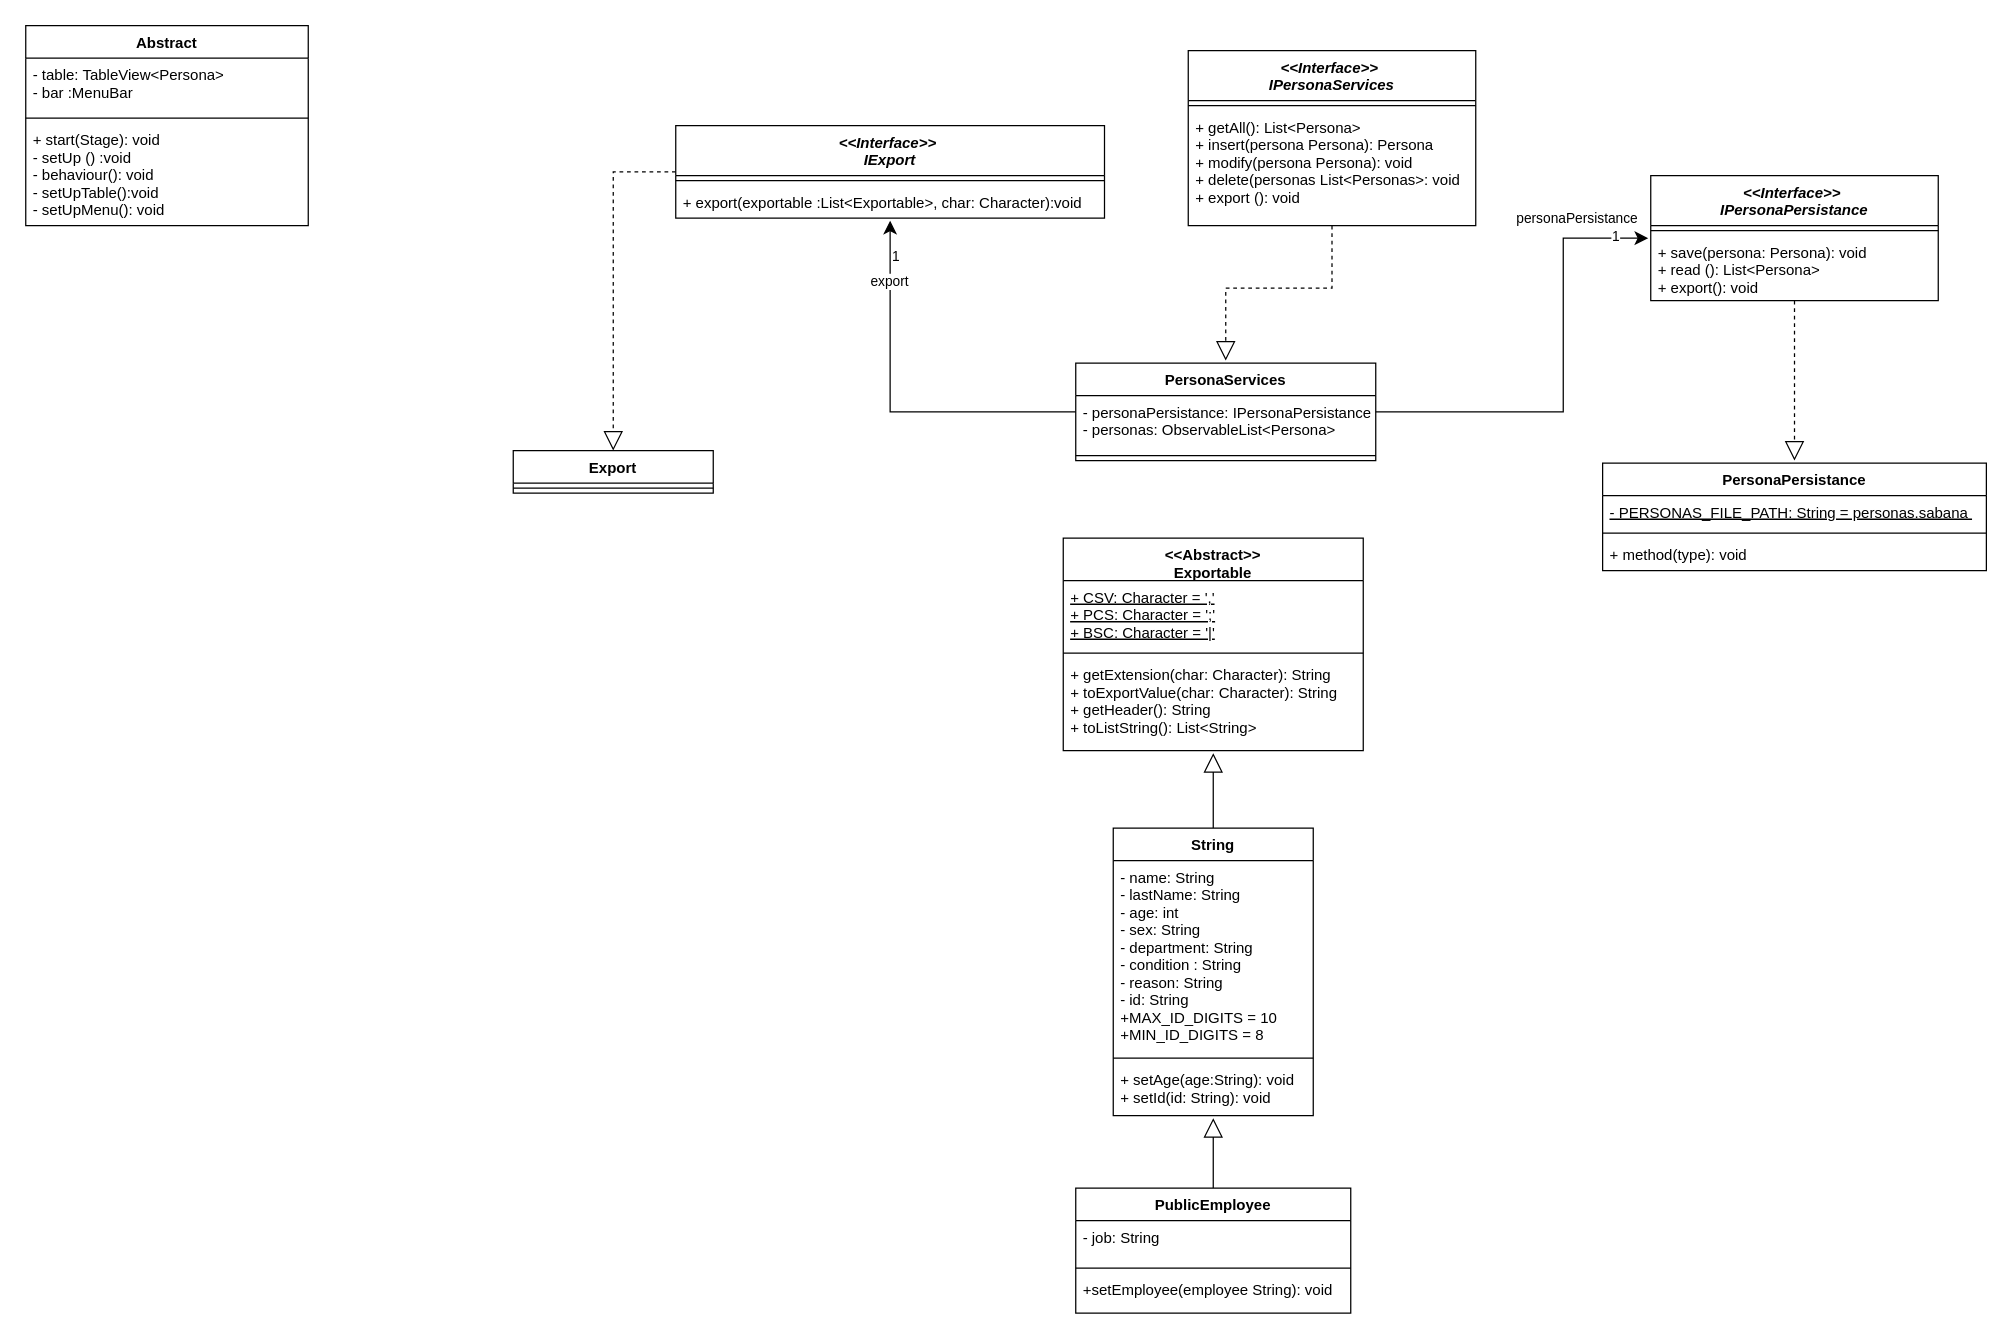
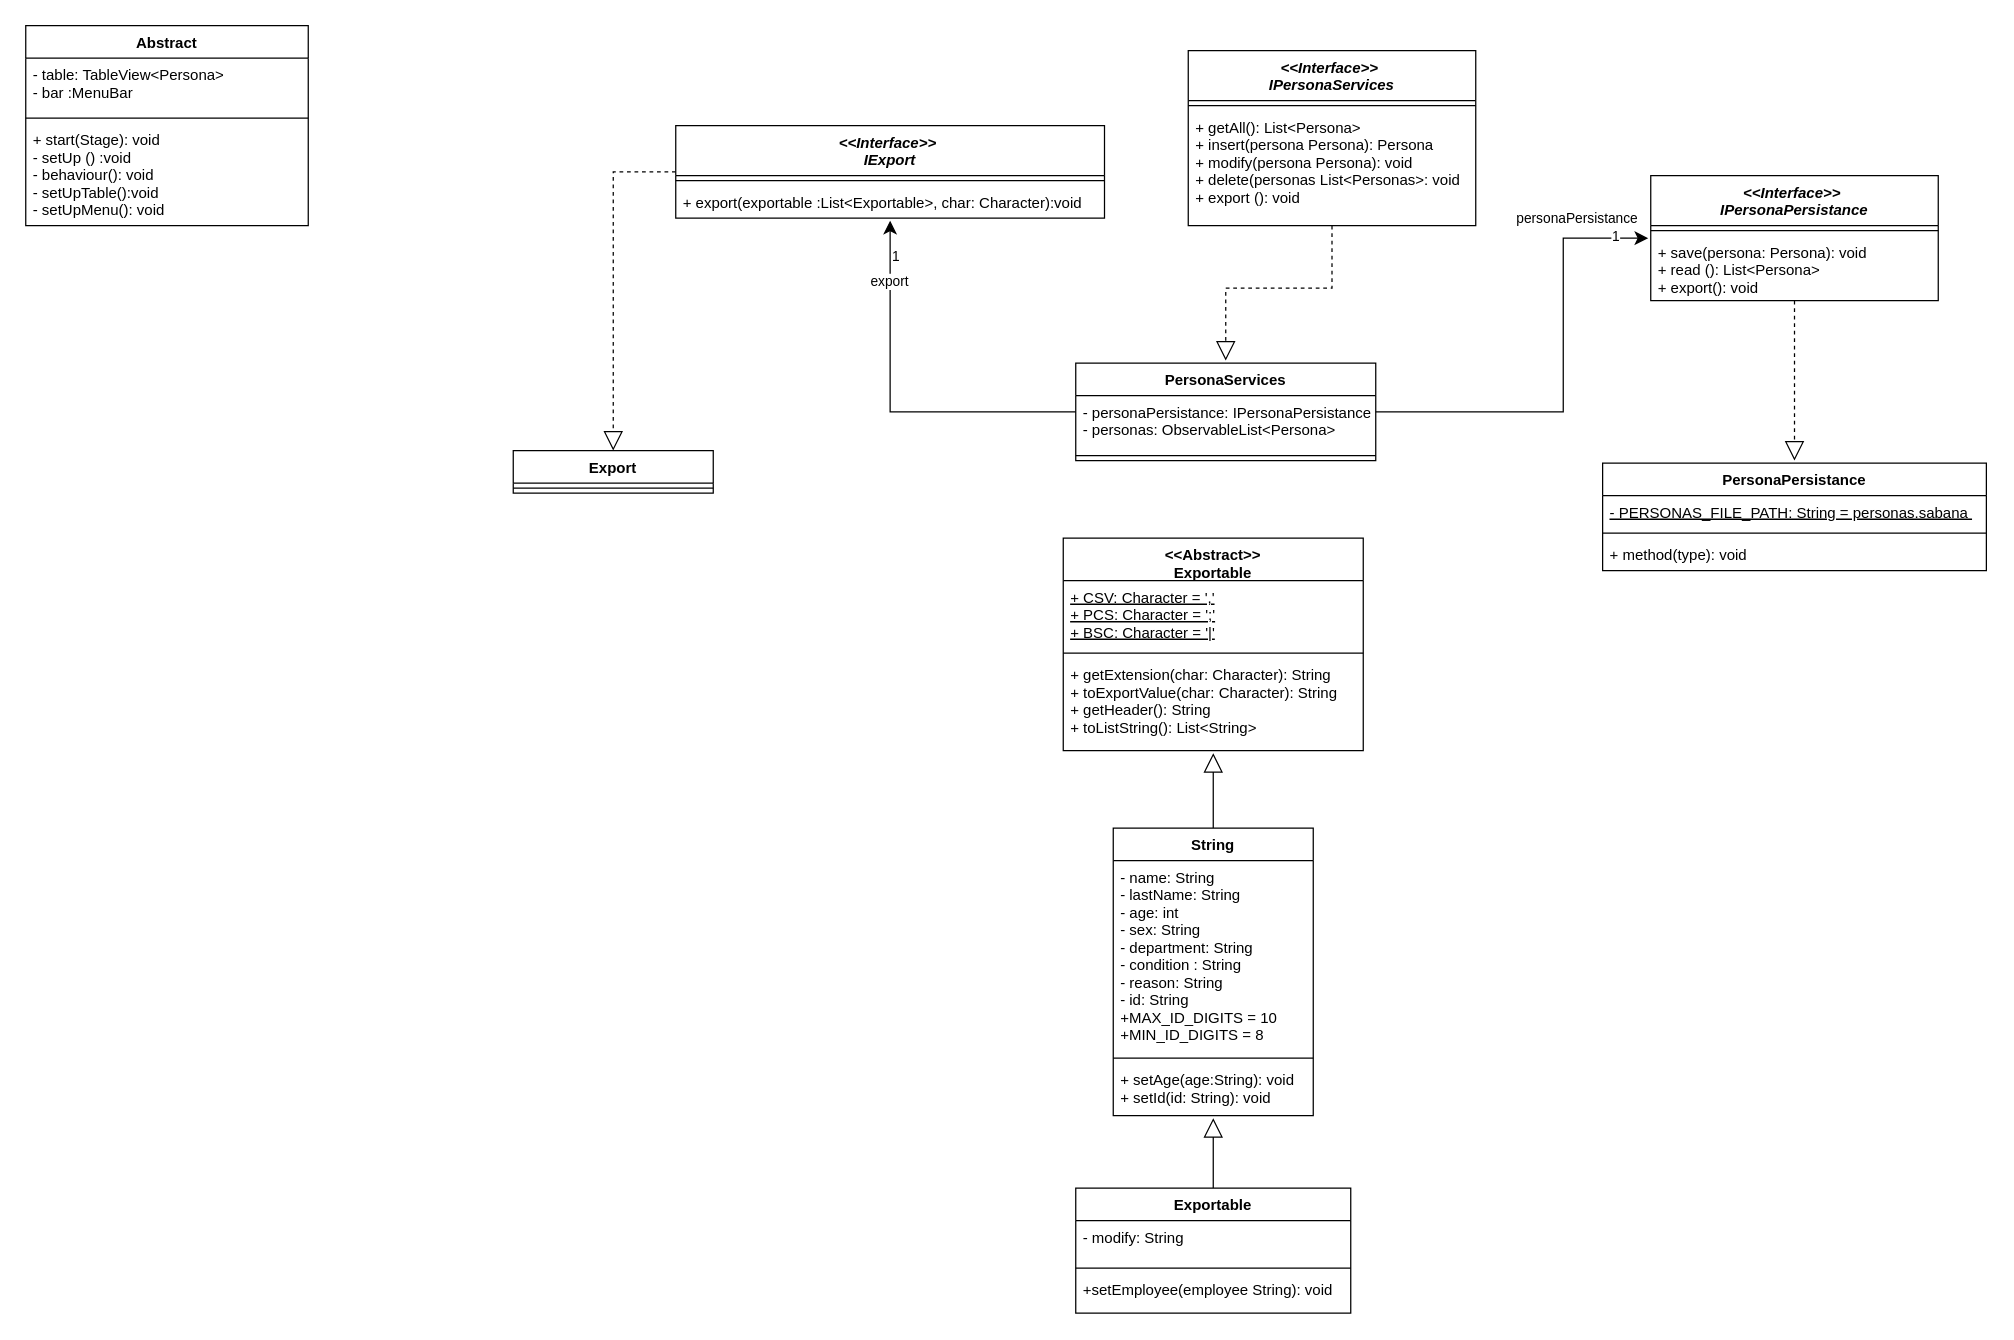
  <mxCell id="0" />
  <mxCell id="1" parent="0" />
  <mxCell id="2" value="Abstract" style="swimlane;fontStyle=1;align=center;verticalAlign=top;childLayout=stackLayout;horizontal=1;startSize=26;horizontalStack=0;resizeParent=1;resizeParentMax=0;resizeLast=0;collapsible=1;marginBottom=0;" parent="1" vertex="1"><mxGeometry x="20" y="20" width="226" height="160" as="geometry" /></mxCell>
  <mxCell id="3" value="- table: TableView&lt;Persona&gt;&#10;- bar :MenuBar &#10;&#10;&#10; " style="text;strokeColor=none;fillColor=none;align=left;verticalAlign=top;spacingLeft=4;spacingRight=4;overflow=hidden;rotatable=0;points=[[0,0.5],[1,0.5]];portConstraint=eastwest;" parent="2" vertex="1"><mxGeometry y="26" width="226" height="44" as="geometry" /></mxCell>
  <mxCell id="4" value="" style="line;strokeWidth=1;fillColor=none;align=left;verticalAlign=middle;spacingTop=-1;spacingLeft=3;spacingRight=3;rotatable=0;labelPosition=right;points=[];portConstraint=eastwest;" parent="2" vertex="1"><mxGeometry y="70" width="226" height="8" as="geometry" /></mxCell>
  <mxCell id="5" value="+ start(Stage): void&#10;- setUp () :void&#10;- behaviour(): void&#10;- setUpTable():void&#10;- setUpMenu(): void&#10;&#10;&#10;&#10;&#10;" style="text;strokeColor=none;fillColor=none;align=left;verticalAlign=top;spacingLeft=4;spacingRight=4;overflow=hidden;rotatable=0;points=[[0,0.5],[1,0.5]];portConstraint=eastwest;" parent="2" vertex="1"><mxGeometry y="78" width="226" height="82" as="geometry" /></mxCell>
  <mxCell id="6" style="edgeStyle=orthogonalEdgeStyle;rounded=0;orthogonalLoop=1;jettySize=auto;html=1;exitX=0.5;exitY=0;exitDx=0;exitDy=0;endArrow=block;endFill=0;endSize=13;targetPerimeterSpacing=2;strokeWidth=1;" parent="1" source="7" target="43" edge="1"><mxGeometry relative="1" as="geometry" /></mxCell>
  <mxCell id="7" value="String" style="swimlane;fontStyle=1;align=center;verticalAlign=top;childLayout=stackLayout;horizontal=1;startSize=26;horizontalStack=0;resizeParent=1;resizeParentMax=0;resizeLast=0;collapsible=1;marginBottom=0;" parent="1" vertex="1"><mxGeometry x="890" y="662" width="160" height="230" as="geometry" /></mxCell>
  <mxCell id="8" value="- name: String&#10;- lastName: String&#10;- age: int&#10;- sex: String&#10;- department: String&#10;- condition : String&#10;- reason: String&#10;- id: String&#10;+MAX_ID_DIGITS = 10&#10;+MIN_ID_DIGITS = 8&#10;&#10;" style="text;strokeColor=none;fillColor=none;align=left;verticalAlign=top;spacingLeft=4;spacingRight=4;overflow=hidden;rotatable=0;points=[[0,0.5],[1,0.5]];portConstraint=eastwest;" parent="7" vertex="1"><mxGeometry y="26" width="160" height="154" as="geometry" /></mxCell>
  <mxCell id="9" value="" style="line;strokeWidth=1;fillColor=none;align=left;verticalAlign=middle;spacingTop=-1;spacingLeft=3;spacingRight=3;rotatable=0;labelPosition=right;points=[];portConstraint=eastwest;" parent="7" vertex="1"><mxGeometry y="180" width="160" height="8" as="geometry" /></mxCell>
  <mxCell id="10" value="+ setAge(age:String): void&#10;+ setId(id: String): void&#10;" style="text;strokeColor=none;fillColor=none;align=left;verticalAlign=top;spacingLeft=4;spacingRight=4;overflow=hidden;rotatable=0;points=[[0,0.5],[1,0.5]];portConstraint=eastwest;" parent="7" vertex="1"><mxGeometry y="188" width="160" height="42" as="geometry" /></mxCell>
  <mxCell id="11" style="edgeStyle=orthogonalEdgeStyle;rounded=0;orthogonalLoop=1;jettySize=auto;html=1;exitX=1;exitY=0.5;exitDx=0;exitDy=0;endArrow=classic;endFill=1;endSize=8;targetPerimeterSpacing=2;strokeWidth=1;" parent="1" source="17" target="34" edge="1"><mxGeometry relative="1" as="geometry"><Array as="points"><mxPoint x="1250" y="329" /><mxPoint x="1250" y="190" /></Array></mxGeometry></mxCell>
  <mxCell id="12" value="1" style="edgeLabel;html=1;align=center;verticalAlign=middle;resizable=0;points=[];" parent="11" vertex="1" connectable="0"><mxGeometry x="0.847" y="-5" relative="1" as="geometry"><mxPoint y="-7" as="offset" /></mxGeometry></mxCell>
  <mxCell id="13" value="personaPersistance" style="edgeLabel;html=1;align=center;verticalAlign=middle;resizable=0;points=[];" parent="11" vertex="1" connectable="0"><mxGeometry x="0.676" y="1" relative="1" as="geometry"><mxPoint y="-16" as="offset" /></mxGeometry></mxCell>
  <mxCell id="14" style="edgeStyle=orthogonalEdgeStyle;rounded=0;orthogonalLoop=1;jettySize=auto;html=1;exitX=0;exitY=0.5;exitDx=0;exitDy=0;endArrow=classic;endFill=1;endSize=8;targetPerimeterSpacing=2;strokeWidth=1;" parent="1" source="17" target="26" edge="1"><mxGeometry relative="1" as="geometry" /></mxCell>
  <mxCell id="15" value="1" style="edgeLabel;html=1;align=center;verticalAlign=middle;resizable=0;points=[];" parent="14" vertex="1" connectable="0"><mxGeometry x="0.81" y="-3" relative="1" as="geometry"><mxPoint x="1" as="offset" /></mxGeometry></mxCell>
  <mxCell id="16" value="export" style="edgeLabel;html=1;align=center;verticalAlign=middle;resizable=0;points=[];" parent="14" vertex="1" connectable="0"><mxGeometry x="0.685" y="-5" relative="1" as="geometry"><mxPoint x="-6.5" y="1" as="offset" /></mxGeometry></mxCell>
  <mxCell id="17" value="PersonaServices" style="swimlane;fontStyle=1;align=center;verticalAlign=top;childLayout=stackLayout;horizontal=1;startSize=26;horizontalStack=0;resizeParent=1;resizeParentMax=0;resizeLast=0;collapsible=1;marginBottom=0;" parent="1" vertex="1"><mxGeometry x="860" y="290" width="240" height="78" as="geometry" /></mxCell>
  <mxCell id="18" value="- personaPersistance: IPersonaPersistance&#10;- personas: ObservableList&lt;Persona&gt;&#10;&#10; " style="text;strokeColor=none;fillColor=none;align=left;verticalAlign=top;spacingLeft=4;spacingRight=4;overflow=hidden;rotatable=0;points=[[0,0.5],[1,0.5]];portConstraint=eastwest;" parent="17" vertex="1"><mxGeometry y="26" width="240" height="44" as="geometry" /></mxCell>
  <mxCell id="19" value="" style="line;strokeWidth=1;fillColor=none;align=left;verticalAlign=middle;spacingTop=-1;spacingLeft=3;spacingRight=3;rotatable=0;labelPosition=right;points=[];portConstraint=eastwest;" parent="17" vertex="1"><mxGeometry y="70" width="240" height="8" as="geometry" /></mxCell>
  <mxCell id="20" style="edgeStyle=orthogonalEdgeStyle;rounded=0;orthogonalLoop=1;jettySize=auto;html=1;exitX=0.5;exitY=0;exitDx=0;exitDy=0;endArrow=block;endFill=0;endSize=13;targetPerimeterSpacing=2;strokeWidth=1;" parent="1" source="21" target="7" edge="1"><mxGeometry relative="1" as="geometry" /></mxCell>
- <mxCell id="21" value="PublicEmployee" style="swimlane;fontStyle=1;align=center;verticalAlign=top;childLayout=stackLayout;horizontal=1;startSize=26;horizontalStack=0;resizeParent=1;resizeParentMax=0;resizeLast=0;collapsible=1;marginBottom=0;" parent="1" vertex="1"><mxGeometry x="860" y="950" width="220" height="100" as="geometry" /></mxCell>
- <mxCell id="22" value="- job: String&#10;" style="text;strokeColor=none;fillColor=none;align=left;verticalAlign=top;spacingLeft=4;spacingRight=4;overflow=hidden;rotatable=0;points=[[0,0.5],[1,0.5]];portConstraint=eastwest;" parent="21" vertex="1"><mxGeometry y="26" width="220" height="34" as="geometry" /></mxCell>
+ <mxCell id="21" value="Exportable" style="swimlane;fontStyle=1;align=center;verticalAlign=top;childLayout=stackLayout;horizontal=1;startSize=26;horizontalStack=0;resizeParent=1;resizeParentMax=0;resizeLast=0;collapsible=1;marginBottom=0;" parent="1" vertex="1"><mxGeometry x="860" y="950" width="220" height="100" as="geometry" /></mxCell>
+ <mxCell id="22" value="- modify: String&#10;" style="text;strokeColor=none;fillColor=none;align=left;verticalAlign=top;spacingLeft=4;spacingRight=4;overflow=hidden;rotatable=0;points=[[0,0.5],[1,0.5]];portConstraint=eastwest;" parent="21" vertex="1"><mxGeometry y="26" width="220" height="34" as="geometry" /></mxCell>
  <mxCell id="23" value="" style="line;strokeWidth=1;fillColor=none;align=left;verticalAlign=middle;spacingTop=-1;spacingLeft=3;spacingRight=3;rotatable=0;labelPosition=right;points=[];portConstraint=eastwest;" parent="21" vertex="1"><mxGeometry y="60" width="220" height="8" as="geometry" /></mxCell>
  <mxCell id="24" value="+setEmployee(employee String): void&#10;&#10;" style="text;strokeColor=none;fillColor=none;align=left;verticalAlign=top;spacingLeft=4;spacingRight=4;overflow=hidden;rotatable=0;points=[[0,0.5],[1,0.5]];portConstraint=eastwest;" parent="21" vertex="1"><mxGeometry y="68" width="220" height="32" as="geometry" /></mxCell>
  <mxCell id="25" style="edgeStyle=orthogonalEdgeStyle;rounded=0;orthogonalLoop=1;jettySize=auto;html=1;exitX=0;exitY=0.5;exitDx=0;exitDy=0;entryX=0.5;entryY=0;entryDx=0;entryDy=0;dashed=1;endArrow=block;endFill=0;endSize=13;targetPerimeterSpacing=2;strokeWidth=1;" parent="1" source="26" target="37" edge="1"><mxGeometry relative="1" as="geometry" /></mxCell>
  <mxCell id="26" value="&lt;&lt;Interface&gt;&gt; &#10;IExport" style="swimlane;fontStyle=3;align=center;verticalAlign=top;childLayout=stackLayout;horizontal=1;startSize=40;horizontalStack=0;resizeParent=1;resizeParentMax=0;resizeLast=0;collapsible=1;marginBottom=0;" parent="1" vertex="1"><mxGeometry x="540" y="100" width="343" height="74" as="geometry" /></mxCell>
  <mxCell id="27" value="" style="line;strokeWidth=1;fillColor=none;align=left;verticalAlign=middle;spacingTop=-1;spacingLeft=3;spacingRight=3;rotatable=0;labelPosition=right;points=[];portConstraint=eastwest;" parent="26" vertex="1"><mxGeometry y="40" width="343" height="8" as="geometry" /></mxCell>
  <mxCell id="28" value="+ export(exportable :List&lt;Exportable&gt;, char: Character):void" style="text;strokeColor=none;fillColor=none;align=left;verticalAlign=top;spacingLeft=4;spacingRight=4;overflow=hidden;rotatable=0;points=[[0,0.5],[1,0.5]];portConstraint=eastwest;" parent="26" vertex="1"><mxGeometry y="48" width="343" height="26" as="geometry" /></mxCell>
  <mxCell id="29" style="edgeStyle=orthogonalEdgeStyle;rounded=0;orthogonalLoop=1;jettySize=auto;html=1;exitX=0.5;exitY=1;exitDx=0;exitDy=0;dashed=1;endArrow=block;endFill=0;endSize=13;targetPerimeterSpacing=2;strokeWidth=1;" parent="1" source="30" target="17" edge="1"><mxGeometry relative="1" as="geometry" /></mxCell>
  <mxCell id="30" value="&lt;&lt;Interface&gt;&gt; &#10;IPersonaServices" style="swimlane;fontStyle=3;align=center;verticalAlign=top;childLayout=stackLayout;horizontal=1;startSize=40;horizontalStack=0;resizeParent=1;resizeParentMax=0;resizeLast=0;collapsible=1;marginBottom=0;" parent="1" vertex="1"><mxGeometry x="950" y="40" width="230" height="140" as="geometry" /></mxCell>
  <mxCell id="31" value="" style="line;strokeWidth=1;fillColor=none;align=left;verticalAlign=middle;spacingTop=-1;spacingLeft=3;spacingRight=3;rotatable=0;labelPosition=right;points=[];portConstraint=eastwest;" parent="30" vertex="1"><mxGeometry y="40" width="230" height="8" as="geometry" /></mxCell>
  <mxCell id="32" value="+ getAll(): List&lt;Persona&gt;&#10;+ insert(persona Persona): Persona&#10;+ modify(persona Persona): void &#10;+ delete(personas List&lt;Personas&gt;: void&#10;+ export (): void&#10;" style="text;strokeColor=none;fillColor=none;align=left;verticalAlign=top;spacingLeft=4;spacingRight=4;overflow=hidden;rotatable=0;points=[[0,0.5],[1,0.5]];portConstraint=eastwest;" parent="30" vertex="1"><mxGeometry y="48" width="230" height="92" as="geometry" /></mxCell>
  <mxCell id="33" style="edgeStyle=orthogonalEdgeStyle;rounded=0;orthogonalLoop=1;jettySize=auto;html=1;exitX=0.5;exitY=1;exitDx=0;exitDy=0;endArrow=block;endFill=0;endSize=13;targetPerimeterSpacing=2;strokeWidth=1;dashed=1;" parent="1" source="34" target="39" edge="1"><mxGeometry relative="1" as="geometry" /></mxCell>
  <mxCell id="34" value="&lt;&lt;Interface&gt;&gt; &#10;IPersonaPersistance" style="swimlane;fontStyle=3;align=center;verticalAlign=top;childLayout=stackLayout;horizontal=1;startSize=40;horizontalStack=0;resizeParent=1;resizeParentMax=0;resizeLast=0;collapsible=1;marginBottom=0;" parent="1" vertex="1"><mxGeometry x="1320" y="140" width="230" height="100" as="geometry" /></mxCell>
  <mxCell id="35" value="" style="line;strokeWidth=1;fillColor=none;align=left;verticalAlign=middle;spacingTop=-1;spacingLeft=3;spacingRight=3;rotatable=0;labelPosition=right;points=[];portConstraint=eastwest;" parent="34" vertex="1"><mxGeometry y="40" width="230" height="8" as="geometry" /></mxCell>
  <mxCell id="36" value="+ save(persona: Persona): void &#10;+ read (): List&lt;Persona&gt;&#10;+ export(): void" style="text;strokeColor=none;fillColor=none;align=left;verticalAlign=top;spacingLeft=4;spacingRight=4;overflow=hidden;rotatable=0;points=[[0,0.5],[1,0.5]];portConstraint=eastwest;" parent="34" vertex="1"><mxGeometry y="48" width="230" height="52" as="geometry" /></mxCell>
  <mxCell id="37" value="Export" style="swimlane;fontStyle=1;align=center;verticalAlign=top;childLayout=stackLayout;horizontal=1;startSize=26;horizontalStack=0;resizeParent=1;resizeParentMax=0;resizeLast=0;collapsible=1;marginBottom=0;" parent="1" vertex="1"><mxGeometry x="410" y="360" width="160" height="34" as="geometry" /></mxCell>
  <mxCell id="38" value="" style="line;strokeWidth=1;fillColor=none;align=left;verticalAlign=middle;spacingTop=-1;spacingLeft=3;spacingRight=3;rotatable=0;labelPosition=right;points=[];portConstraint=eastwest;" parent="37" vertex="1"><mxGeometry y="26" width="160" height="8" as="geometry" /></mxCell>
  <mxCell id="39" value="PersonaPersistance" style="swimlane;fontStyle=1;align=center;verticalAlign=top;childLayout=stackLayout;horizontal=1;startSize=26;horizontalStack=0;resizeParent=1;resizeParentMax=0;resizeLast=0;collapsible=1;marginBottom=0;" parent="1" vertex="1"><mxGeometry x="1281.5" y="370" width="307" height="86" as="geometry" /></mxCell>
  <mxCell id="40" value="- PERSONAS_FILE_PATH: String = personas.sabana " style="text;strokeColor=none;fillColor=none;align=left;verticalAlign=top;spacingLeft=4;spacingRight=4;overflow=hidden;rotatable=0;points=[[0,0.5],[1,0.5]];portConstraint=eastwest;fontStyle=4" parent="39" vertex="1"><mxGeometry y="26" width="307" height="26" as="geometry" /></mxCell>
  <mxCell id="41" value="" style="line;strokeWidth=1;fillColor=none;align=left;verticalAlign=middle;spacingTop=-1;spacingLeft=3;spacingRight=3;rotatable=0;labelPosition=right;points=[];portConstraint=eastwest;" parent="39" vertex="1"><mxGeometry y="52" width="307" height="8" as="geometry" /></mxCell>
  <mxCell id="42" value="+ method(type): void" style="text;strokeColor=none;fillColor=none;align=left;verticalAlign=top;spacingLeft=4;spacingRight=4;overflow=hidden;rotatable=0;points=[[0,0.5],[1,0.5]];portConstraint=eastwest;" parent="39" vertex="1"><mxGeometry y="60" width="307" height="26" as="geometry" /></mxCell>
  <mxCell id="43" value="&lt;&lt;Abstract&gt;&gt;&#10;Exportable" style="swimlane;fontStyle=1;align=center;verticalAlign=top;childLayout=stackLayout;horizontal=1;startSize=34;horizontalStack=0;resizeParent=1;resizeParentMax=0;resizeLast=0;collapsible=1;marginBottom=0;" parent="1" vertex="1"><mxGeometry x="850" y="430" width="240" height="170" as="geometry" /></mxCell>
  <mxCell id="44" value="+ CSV: Character = ','&#10;+ PCS: Character = ';'&#10;+ BSC: Character = '|'&#10;&#10;&#10;" style="text;strokeColor=none;fillColor=none;align=left;verticalAlign=top;spacingLeft=4;spacingRight=4;overflow=hidden;rotatable=0;points=[[0,0.5],[1,0.5]];portConstraint=eastwest;fontStyle=4" parent="43" vertex="1"><mxGeometry y="34" width="240" height="54" as="geometry" /></mxCell>
  <mxCell id="45" value="" style="line;strokeWidth=1;fillColor=none;align=left;verticalAlign=middle;spacingTop=-1;spacingLeft=3;spacingRight=3;rotatable=0;labelPosition=right;points=[];portConstraint=eastwest;" parent="43" vertex="1"><mxGeometry y="88" width="240" height="8" as="geometry" /></mxCell>
  <mxCell id="46" value="+ getExtension(char: Character): String&#10;+ toExportValue(char: Character): String&#10;+ getHeader(): String &#10;+ toListString(): List&lt;String&gt;&#10;" style="text;strokeColor=none;fillColor=none;align=left;verticalAlign=top;spacingLeft=4;spacingRight=4;overflow=hidden;rotatable=0;points=[[0,0.5],[1,0.5]];portConstraint=eastwest;" parent="43" vertex="1"><mxGeometry y="96" width="240" height="74" as="geometry" /></mxCell>
